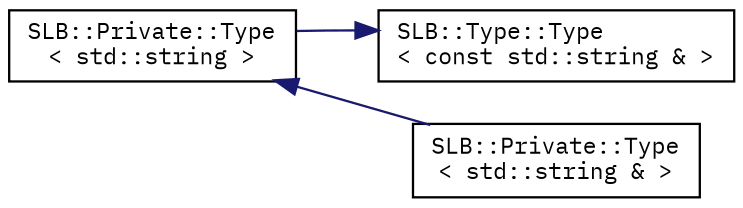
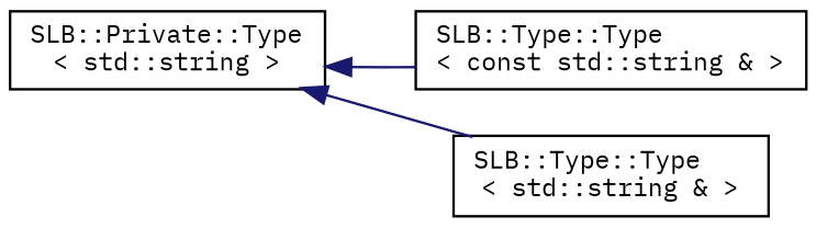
  digraph {
    fontname="IBM Plex Mono"
    rankdir=LR
    node [color=black fillcolor=white fontname="IBM Plex Mono" fontsize=10 shape=record style=filled]
    edge [color=midnightblue dir=back fontname="IBM Plex Mono" fontsize=10 labelfontname=Helvetica labelfontsize=10 style=solid]
    n1 [height=0.2 label="SLB::Private::Type\l\< std::string \>" width=0.4]
    n2 [height=0.2 label="SLB::Type::Type\l\< const std::string & \>" width=0.4]
-   n3 [height=0.2 label="SLB::Private::Type\l\< std::string & \>" width=0.4]
-   n2 -> n1
+   n3 [height=0.2 label="SLB::Type::Type\l\< std::string & \>" width=0.4]
+   n1 -> n2
    n1 -> n3
  }
